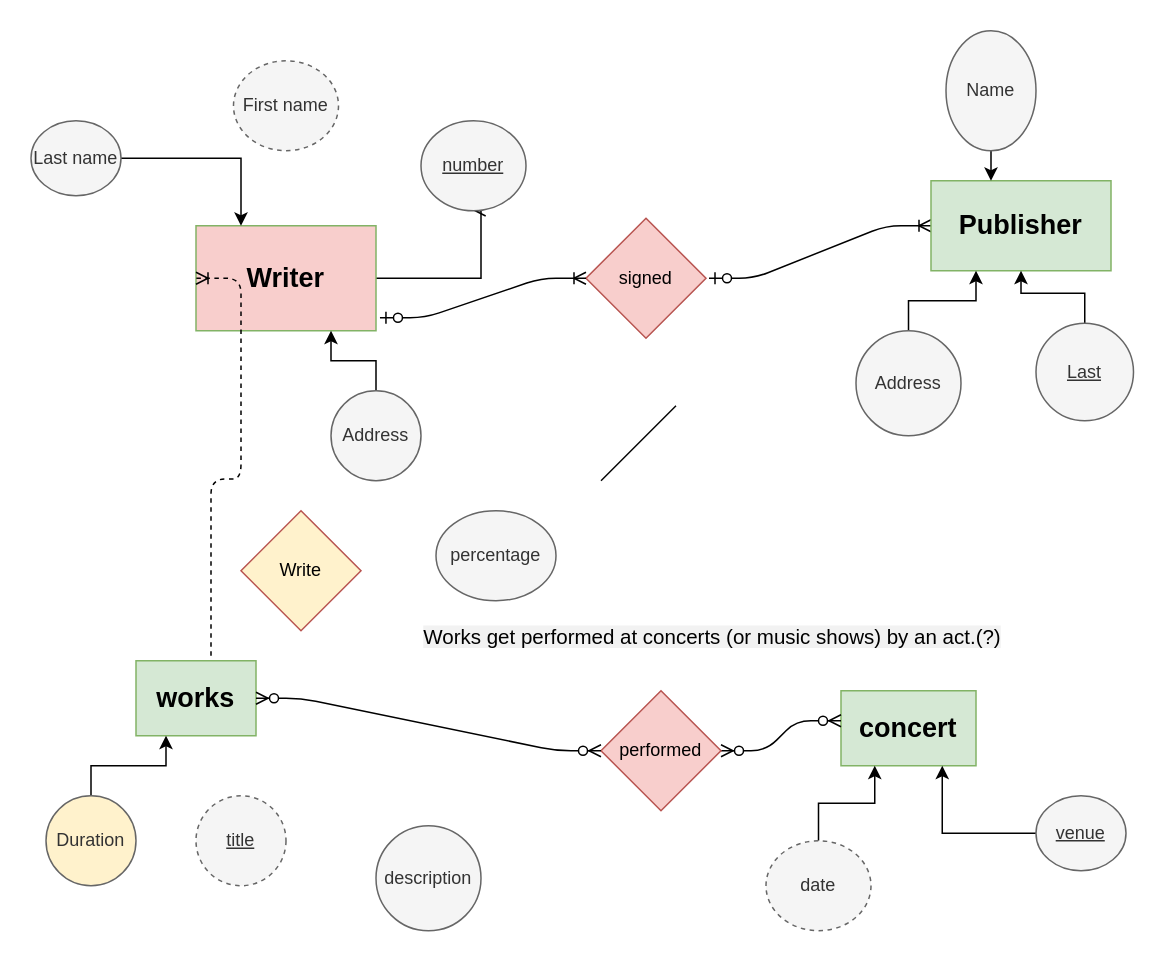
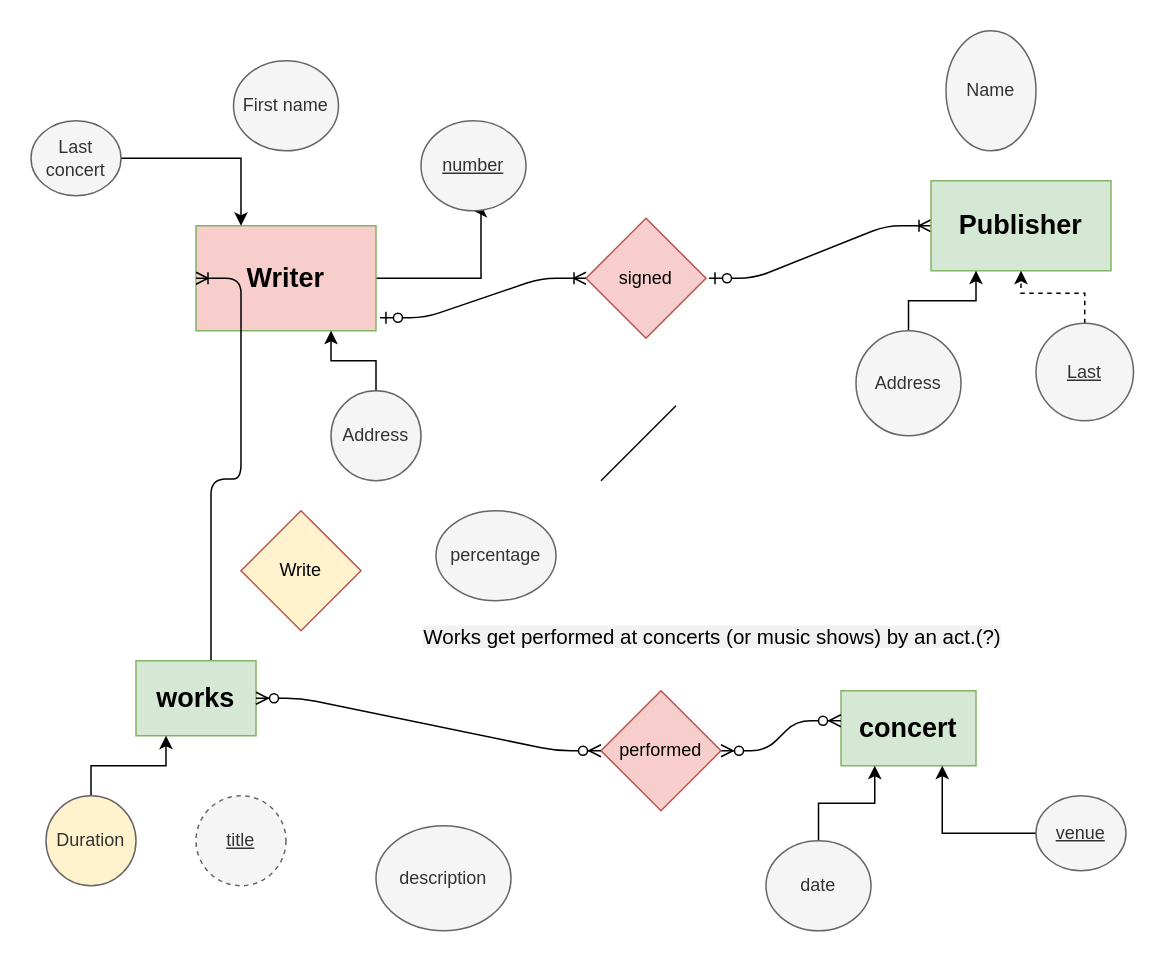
  <mxCell id="0" />
  <mxCell id="1" parent="0" />
- <mxCell id="2" value="" style="edgeStyle=orthogonalEdgeStyle;rounded=0;orthogonalLoop=1;jettySize=auto;html=1;entryX=0.5;entryY=1;entryDx=0;entryDy=0;endArrow=open;" edge="1" parent="1" source="3" target="4"><mxGeometry relative="1" as="geometry"><mxPoint x="410" y="120" as="targetPoint" /><Array as="points"><mxPoint x="320" y="185" /><mxPoint x="320" y="140" /></Array></mxGeometry></mxCell>
+ <mxCell id="2" value="" style="edgeStyle=orthogonalEdgeStyle;rounded=0;orthogonalLoop=1;jettySize=auto;html=1;entryX=0.5;entryY=1;entryDx=0;entryDy=0;" edge="1" parent="1" source="3" target="4"><mxGeometry relative="1" as="geometry"><mxPoint x="410" y="120" as="targetPoint" /><Array as="points"><mxPoint x="320" y="185" /><mxPoint x="320" y="140" /></Array></mxGeometry></mxCell>
  <mxCell id="3" value="Writer" style="rounded=0;whiteSpace=wrap;html=1;fillColor=#f8cecc;strokeColor=#82b366;fontStyle=1;fontSize=18;" vertex="1" parent="1"><mxGeometry x="130" y="150" width="120" height="70" as="geometry" /></mxCell>
  <mxCell id="4" value="number" style="ellipse;whiteSpace=wrap;html=1;fillColor=#f5f5f5;strokeColor=#666666;fontColor=#333333;fontStyle=4" vertex="1" parent="1"><mxGeometry x="280" y="80" width="70" height="60" as="geometry" /></mxCell>
- <mxCell id="5" value="First name" style="ellipse;whiteSpace=wrap;html=1;fillColor=#f5f5f5;strokeColor=#666666;fontColor=#333333;dashed=1;" vertex="1" parent="1"><mxGeometry x="155" y="40" width="70" height="60" as="geometry" /></mxCell>
+ <mxCell id="5" value="First name" style="ellipse;whiteSpace=wrap;html=1;fillColor=#f5f5f5;strokeColor=#666666;fontColor=#333333;" vertex="1" parent="1"><mxGeometry x="155" y="40" width="70" height="60" as="geometry" /></mxCell>
  <mxCell id="6" value="" style="edgeStyle=orthogonalEdgeStyle;rounded=0;orthogonalLoop=1;jettySize=auto;html=1;entryX=0.25;entryY=0;entryDx=0;entryDy=0;" edge="1" parent="1" source="7" target="3"><mxGeometry relative="1" as="geometry"><mxPoint x="120" y="180" as="targetPoint" /></mxGeometry></mxCell>
- <mxCell id="7" value="Last name&lt;br&gt;" style="ellipse;whiteSpace=wrap;html=1;fillColor=#f5f5f5;strokeColor=#666666;fontColor=#333333;" vertex="1" parent="1"><mxGeometry x="20" y="80" width="60" height="50" as="geometry" /></mxCell>
+ <mxCell id="7" value="Last concert&lt;br&gt;" style="ellipse;whiteSpace=wrap;html=1;fillColor=#f5f5f5;strokeColor=#666666;fontColor=#333333;" vertex="1" parent="1"><mxGeometry x="20" y="80" width="60" height="50" as="geometry" /></mxCell>
  <mxCell id="8" value="" style="edgeStyle=orthogonalEdgeStyle;rounded=0;orthogonalLoop=1;jettySize=auto;html=1;entryX=0.75;entryY=1;entryDx=0;entryDy=0;" edge="1" parent="1" source="9" target="3"><mxGeometry relative="1" as="geometry"><mxPoint x="230" y="260" as="targetPoint" /></mxGeometry></mxCell>
  <mxCell id="9" value="Address" style="ellipse;whiteSpace=wrap;html=1;fillColor=#f5f5f5;strokeColor=#666666;fontColor=#333333;" vertex="1" parent="1"><mxGeometry x="220" y="260" width="60" height="60" as="geometry" /></mxCell>
  <mxCell id="10" value="" style="edgeStyle=entityRelationEdgeStyle;fontSize=12;html=1;endArrow=ERoneToMany;startArrow=ERzeroToOne;" edge="1" parent="1"><mxGeometry width="100" height="100" relative="1" as="geometry"><mxPoint x="472" y="185" as="sourcePoint" /><mxPoint x="620" y="150" as="targetPoint" /></mxGeometry></mxCell>
  <mxCell id="11" value="Publisher" style="rounded=0;whiteSpace=wrap;html=1;fillColor=#d5e8d4;strokeColor=#82b366;fontStyle=1;fontSize=18;" vertex="1" parent="1"><mxGeometry x="620" y="120" width="120" height="60" as="geometry" /></mxCell>
- <mxCell id="12" style="edgeStyle=orthogonalEdgeStyle;rounded=0;orthogonalLoop=1;jettySize=auto;html=1;entryX=0.335;entryY=-0.004;entryDx=0;entryDy=0;entryPerimeter=0;" edge="1" parent="1" source="13" target="11"><mxGeometry relative="1" as="geometry" /></mxCell>
  <mxCell id="13" value="Name" style="ellipse;whiteSpace=wrap;html=1;fillColor=#f5f5f5;strokeColor=#666666;fontColor=#333333;" vertex="1" parent="1"><mxGeometry x="630" y="20" width="60" height="80" as="geometry" /></mxCell>
  <mxCell id="14" style="edgeStyle=orthogonalEdgeStyle;rounded=0;orthogonalLoop=1;jettySize=auto;html=1;entryX=0.25;entryY=1;entryDx=0;entryDy=0;" edge="1" parent="1" source="15" target="11"><mxGeometry relative="1" as="geometry" /></mxCell>
  <mxCell id="15" value="Address" style="ellipse;whiteSpace=wrap;html=1;fillColor=#f5f5f5;strokeColor=#666666;fontColor=#333333;" vertex="1" parent="1"><mxGeometry x="570" y="220" width="70" height="70" as="geometry" /></mxCell>
- <mxCell id="16" value="" style="edgeStyle=orthogonalEdgeStyle;rounded=0;orthogonalLoop=1;jettySize=auto;html=1;" edge="1" parent="1" source="17" target="11"><mxGeometry relative="1" as="geometry" /></mxCell>
+ <mxCell id="16" value="" style="edgeStyle=orthogonalEdgeStyle;rounded=0;orthogonalLoop=1;jettySize=auto;html=1;dashed=1;" edge="1" parent="1" source="17" target="11"><mxGeometry relative="1" as="geometry" /></mxCell>
  <mxCell id="17" value="Last" style="ellipse;whiteSpace=wrap;html=1;aspect=fixed;fillColor=#f5f5f5;strokeColor=#666666;fontColor=#333333;fontStyle=4" vertex="1" parent="1"><mxGeometry x="690" y="215" width="65" height="65" as="geometry" /></mxCell>
- <mxCell id="18" value="" style="edgeStyle=entityRelationEdgeStyle;fontSize=12;html=1;endArrow=ERoneToMany;entryX=0;entryY=0.5;entryDx=0;entryDy=0;exitX=1;exitY=0.25;exitDx=0;exitDy=0;dashed=1;" edge="1" parent="1" source="19" target="3"><mxGeometry width="100" height="100" relative="1" as="geometry"><mxPoint x="80" y="400" as="sourcePoint" /><mxPoint x="180" y="300" as="targetPoint" /></mxGeometry></mxCell>
+ <mxCell id="18" value="" style="edgeStyle=entityRelationEdgeStyle;fontSize=12;html=1;endArrow=ERoneToMany;entryX=0;entryY=0.5;entryDx=0;entryDy=0;exitX=1;exitY=0.25;exitDx=0;exitDy=0;" edge="1" parent="1" source="19" target="3"><mxGeometry width="100" height="100" relative="1" as="geometry"><mxPoint x="80" y="400" as="sourcePoint" /><mxPoint x="180" y="300" as="targetPoint" /></mxGeometry></mxCell>
  <mxCell id="19" value="works" style="rounded=0;whiteSpace=wrap;html=1;fillColor=#d5e8d4;strokeColor=#82b366;fontStyle=1;fontSize=18;" vertex="1" parent="1"><mxGeometry x="90" y="440" width="80" height="50" as="geometry" /></mxCell>
  <mxCell id="20" value="" style="edgeStyle=orthogonalEdgeStyle;rounded=0;orthogonalLoop=1;jettySize=auto;html=1;entryX=0.25;entryY=1;entryDx=0;entryDy=0;" edge="1" parent="1" source="21" target="19"><mxGeometry relative="1" as="geometry"><mxPoint x="60" y="450" as="targetPoint" /></mxGeometry></mxCell>
  <mxCell id="21" value="Duration&lt;br&gt;" style="ellipse;whiteSpace=wrap;html=1;aspect=fixed;fillColor=#fff2cc;strokeColor=#666666;fontColor=#333333;" vertex="1" parent="1"><mxGeometry x="30" y="530" width="60" height="60" as="geometry" /></mxCell>
  <mxCell id="22" value="title" style="ellipse;whiteSpace=wrap;html=1;aspect=fixed;fillColor=#f5f5f5;strokeColor=#666666;fontColor=#333333;fontStyle=4;dashed=1;" vertex="1" parent="1"><mxGeometry x="130" y="530" width="60" height="60" as="geometry" /></mxCell>
- <mxCell id="23" value="description&lt;br&gt;" style="ellipse;whiteSpace=wrap;html=1;aspect=fixed;fillColor=#f5f5f5;strokeColor=#666666;fontColor=#333333;" vertex="1" parent="1"><mxGeometry x="250" y="550" width="70" height="70" as="geometry" /></mxCell>
+ <mxCell id="23" value="description&lt;br&gt;" style="ellipse;whiteSpace=wrap;html=1;aspect=fixed;fillColor=#f5f5f5;strokeColor=#666666;fontColor=#333333;" vertex="1" parent="1"><mxGeometry x="250" y="550" width="90" height="70" as="geometry" /></mxCell>
  <mxCell id="24" value="Write&lt;br&gt;" style="rhombus;whiteSpace=wrap;html=1;fillColor=#fff2cc;strokeColor=#b85450;" vertex="1" parent="1"><mxGeometry x="160" y="340" width="80" height="80" as="geometry" /></mxCell>
  <mxCell id="25" value="percentage&lt;br&gt;" style="ellipse;whiteSpace=wrap;html=1;fillColor=#f5f5f5;strokeColor=#666666;fontColor=#333333;" vertex="1" parent="1"><mxGeometry x="290" y="340" width="80" height="60" as="geometry" /></mxCell>
  <mxCell id="26" value="&lt;span style=&quot;font-family: sans-serif ; font-size: 13.687px ; font-style: normal ; font-weight: 400 ; letter-spacing: normal ; text-indent: 0px ; text-transform: none ; word-spacing: 0px ; background-color: rgb(242 , 242 , 242) ; float: none ; display: inline&quot;&gt;Works get performed at concerts (or music shows) by an act.(?)&lt;/span&gt;" style="text;whiteSpace=wrap;html=1;" vertex="1" parent="1"><mxGeometry x="280" y="410" width="410" height="30" as="geometry" /></mxCell>
  <mxCell id="27" value="concert" style="rounded=0;whiteSpace=wrap;html=1;fillColor=#d5e8d4;strokeColor=#82b366;fontStyle=1;fontSize=18;" vertex="1" parent="1"><mxGeometry x="560" y="460" width="90" height="50" as="geometry" /></mxCell>
  <mxCell id="28" value="" style="edgeStyle=orthogonalEdgeStyle;rounded=0;orthogonalLoop=1;jettySize=auto;html=1;entryX=0.75;entryY=1;entryDx=0;entryDy=0;" edge="1" parent="1" source="29" target="27"><mxGeometry relative="1" as="geometry"><mxPoint x="720" y="450" as="targetPoint" /></mxGeometry></mxCell>
  <mxCell id="29" value="venue" style="ellipse;whiteSpace=wrap;html=1;fillColor=#f5f5f5;strokeColor=#666666;fontColor=#333333;fontStyle=4" vertex="1" parent="1"><mxGeometry x="690" y="530" width="60" height="50" as="geometry" /></mxCell>
  <mxCell id="30" value="" style="edgeStyle=orthogonalEdgeStyle;rounded=0;orthogonalLoop=1;jettySize=auto;html=1;entryX=0.25;entryY=1;entryDx=0;entryDy=0;" edge="1" parent="1" source="31" target="27"><mxGeometry relative="1" as="geometry"><mxPoint x="545" y="480" as="targetPoint" /></mxGeometry></mxCell>
- <mxCell id="31" value="date&lt;br&gt;" style="ellipse;whiteSpace=wrap;html=1;fillColor=#f5f5f5;strokeColor=#666666;fontColor=#333333;dashed=1;" vertex="1" parent="1"><mxGeometry x="510" y="560" width="70" height="60" as="geometry" /></mxCell>
+ <mxCell id="31" value="date&lt;br&gt;" style="ellipse;whiteSpace=wrap;html=1;fillColor=#f5f5f5;strokeColor=#666666;fontColor=#333333;" vertex="1" parent="1"><mxGeometry x="510" y="560" width="70" height="60" as="geometry" /></mxCell>
  <mxCell id="32" value="" style="edgeStyle=entityRelationEdgeStyle;fontSize=12;html=1;endArrow=ERzeroToMany;endFill=1;startArrow=ERzeroToMany;exitX=1;exitY=0.5;exitDx=0;exitDy=0;" edge="1" parent="1" source="33"><mxGeometry width="100" height="100" relative="1" as="geometry"><mxPoint x="460" y="580" as="sourcePoint" /><mxPoint x="560" y="480" as="targetPoint" /></mxGeometry></mxCell>
  <mxCell id="33" value="performed" style="rhombus;whiteSpace=wrap;html=1;fillColor=#f8cecc;strokeColor=#b85450;" vertex="1" parent="1"><mxGeometry x="400" y="460" width="80" height="80" as="geometry" /></mxCell>
  <mxCell id="34" value="" style="edgeStyle=entityRelationEdgeStyle;fontSize=12;html=1;endArrow=ERzeroToMany;endFill=1;startArrow=ERzeroToMany;exitX=1;exitY=0.5;exitDx=0;exitDy=0;" edge="1" parent="1" source="19" target="33"><mxGeometry width="100" height="100" relative="1" as="geometry"><mxPoint x="170" y="465" as="sourcePoint" /><mxPoint x="560" y="480" as="targetPoint" /></mxGeometry></mxCell>
  <mxCell id="35" value="signed" style="rhombus;whiteSpace=wrap;html=1;fillColor=#f8cecc;strokeColor=#b85450;" vertex="1" parent="1"><mxGeometry x="390" y="145" width="80" height="80" as="geometry" /></mxCell>
  <mxCell id="36" value="" style="edgeStyle=entityRelationEdgeStyle;fontSize=12;html=1;endArrow=ERoneToMany;startArrow=ERzeroToOne;exitX=1.022;exitY=0.876;exitDx=0;exitDy=0;exitPerimeter=0;" edge="1" parent="1" source="3" target="35"><mxGeometry width="100" height="100" relative="1" as="geometry"><mxPoint x="252.64" y="211.32" as="sourcePoint" /><mxPoint x="620" y="150" as="targetPoint" /></mxGeometry></mxCell>
  <mxCell id="37" value="" style="endArrow=none;html=1;" edge="1" parent="1"><mxGeometry width="50" height="50" relative="1" as="geometry"><mxPoint x="400" y="320" as="sourcePoint" /><mxPoint x="450" y="270" as="targetPoint" /></mxGeometry></mxCell>
